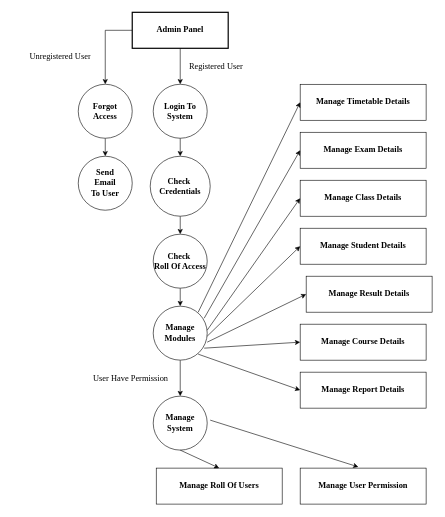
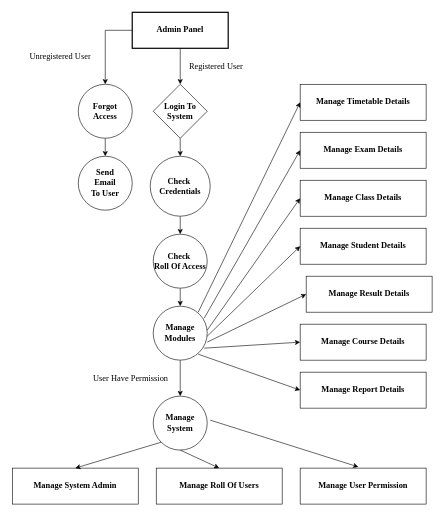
  <mxCell id="0" />
  <mxCell id="1" parent="0" />
  <mxCell id="2" style="edgeStyle=orthogonalEdgeStyle;rounded=0;orthogonalLoop=1;jettySize=auto;html=1;entryX=0.5;entryY=0;entryDx=0;entryDy=0;fontFamily=Tahoma;fontSize=14;" edge="1" parent="1" source="4" target="6"><mxGeometry relative="1" as="geometry"><Array as="points"><mxPoint x="175" y="50" /></Array></mxGeometry></mxCell>
  <mxCell id="3" style="edgeStyle=orthogonalEdgeStyle;rounded=0;orthogonalLoop=1;jettySize=auto;html=1;exitX=0.5;exitY=1;exitDx=0;exitDy=0;fontFamily=Tahoma;fontSize=14;entryX=0.5;entryY=0;entryDx=0;entryDy=0;" edge="1" parent="1" source="4" target="9"><mxGeometry relative="1" as="geometry"><mxPoint x="310" y="140" as="targetPoint" /></mxGeometry></mxCell>
  <mxCell id="4" value="&lt;b&gt;Admin Panel&lt;/b&gt;" style="rounded=0;whiteSpace=wrap;html=1;fontFamily=Tahoma;fontSize=14;strokeWidth=2;" vertex="1" parent="1"><mxGeometry x="220" y="20" width="160" height="60" as="geometry" /></mxCell>
  <mxCell id="5" style="edgeStyle=orthogonalEdgeStyle;rounded=0;orthogonalLoop=1;jettySize=auto;html=1;exitX=0.5;exitY=1;exitDx=0;exitDy=0;entryX=0.5;entryY=0;entryDx=0;entryDy=0;fontFamily=Tahoma;fontSize=14;" edge="1" parent="1" source="6" target="7"><mxGeometry relative="1" as="geometry" /></mxCell>
  <mxCell id="6" value="&lt;b&gt;Forgot&lt;br&gt;Access&lt;/b&gt;" style="ellipse;whiteSpace=wrap;html=1;aspect=fixed;fontFamily=Tahoma;fontSize=14;" vertex="1" parent="1"><mxGeometry x="130" y="140" width="90" height="90" as="geometry" /></mxCell>
  <mxCell id="7" value="&lt;b&gt;Send &lt;br&gt;Email&lt;br&gt;To User&lt;/b&gt;" style="ellipse;whiteSpace=wrap;html=1;aspect=fixed;fontFamily=Tahoma;fontSize=14;" vertex="1" parent="1"><mxGeometry x="130" y="260" width="90" height="90" as="geometry" /></mxCell>
  <mxCell id="8" style="edgeStyle=orthogonalEdgeStyle;rounded=0;orthogonalLoop=1;jettySize=auto;html=1;exitX=0.5;exitY=1;exitDx=0;exitDy=0;entryX=0.5;entryY=0;entryDx=0;entryDy=0;fontFamily=Tahoma;fontSize=14;" edge="1" parent="1" source="9" target="11"><mxGeometry relative="1" as="geometry" /></mxCell>
- <mxCell id="9" value="&lt;b&gt;Login To System&lt;/b&gt;" style="ellipse;whiteSpace=wrap;html=1;aspect=fixed;fontFamily=Tahoma;fontSize=14;" vertex="1" parent="1"><mxGeometry x="255" y="140" width="90" height="90" as="geometry" /></mxCell>
+ <mxCell id="9" value="&lt;b&gt;Login To System&lt;/b&gt;" style="rhombus;whiteSpace=wrap;html=1;aspect=fixed;fontFamily=Tahoma;fontSize=14;" vertex="1" parent="1"><mxGeometry x="255" y="140" width="90" height="90" as="geometry" /></mxCell>
  <mxCell id="10" style="edgeStyle=orthogonalEdgeStyle;rounded=0;orthogonalLoop=1;jettySize=auto;html=1;exitX=0.5;exitY=1;exitDx=0;exitDy=0;entryX=0.5;entryY=0;entryDx=0;entryDy=0;fontFamily=Tahoma;fontSize=14;" edge="1" parent="1" source="11" target="13"><mxGeometry relative="1" as="geometry" /></mxCell>
  <mxCell id="11" value="&lt;b&gt;Check&amp;nbsp;&lt;br&gt;Credentials&lt;/b&gt;" style="ellipse;whiteSpace=wrap;html=1;aspect=fixed;fontFamily=Tahoma;fontSize=14;" vertex="1" parent="1"><mxGeometry x="250" y="260" width="100" height="100" as="geometry" /></mxCell>
  <mxCell id="12" style="edgeStyle=orthogonalEdgeStyle;rounded=0;orthogonalLoop=1;jettySize=auto;html=1;exitX=0.5;exitY=1;exitDx=0;exitDy=0;entryX=0.5;entryY=0;entryDx=0;entryDy=0;fontFamily=Tahoma;fontSize=14;" edge="1" parent="1" source="13" target="15"><mxGeometry relative="1" as="geometry" /></mxCell>
  <mxCell id="13" value="&lt;b&gt;Check&amp;nbsp;&lt;br&gt;Roll Of Access&lt;/b&gt;" style="ellipse;whiteSpace=wrap;html=1;aspect=fixed;fontFamily=Tahoma;fontSize=14;" vertex="1" parent="1"><mxGeometry x="255" y="390" width="90" height="90" as="geometry" /></mxCell>
  <mxCell id="14" style="edgeStyle=orthogonalEdgeStyle;rounded=0;orthogonalLoop=1;jettySize=auto;html=1;exitX=0.5;exitY=1;exitDx=0;exitDy=0;entryX=0.5;entryY=0;entryDx=0;entryDy=0;fontFamily=Tahoma;fontSize=14;" edge="1" parent="1" source="15" target="23"><mxGeometry relative="1" as="geometry" /></mxCell>
  <mxCell id="15" value="&lt;b&gt;Manage Modules&lt;/b&gt;" style="ellipse;whiteSpace=wrap;html=1;aspect=fixed;fontFamily=Tahoma;fontSize=14;" vertex="1" parent="1"><mxGeometry x="255" y="510" width="90" height="90" as="geometry" /></mxCell>
  <mxCell id="16" value="&lt;b&gt;Manage Timetable Details&lt;/b&gt;" style="rounded=0;whiteSpace=wrap;html=1;fontFamily=Tahoma;fontSize=14;" vertex="1" parent="1"><mxGeometry x="500" y="140" width="210" height="60" as="geometry" /></mxCell>
  <mxCell id="17" value="&lt;b&gt;Manage Exam Details&lt;/b&gt;" style="rounded=0;whiteSpace=wrap;html=1;fontFamily=Tahoma;fontSize=14;" vertex="1" parent="1"><mxGeometry x="500" y="220" width="210" height="60" as="geometry" /></mxCell>
  <mxCell id="18" value="&lt;b&gt;Manage Class Details&lt;/b&gt;" style="rounded=0;whiteSpace=wrap;html=1;fontFamily=Tahoma;fontSize=14;" vertex="1" parent="1"><mxGeometry x="500" y="300" width="210" height="60" as="geometry" /></mxCell>
  <mxCell id="19" value="&lt;b&gt;Manage Student Details&lt;/b&gt;" style="rounded=0;whiteSpace=wrap;html=1;fontFamily=Tahoma;fontSize=14;" vertex="1" parent="1"><mxGeometry x="500" y="380" width="210" height="60" as="geometry" /></mxCell>
  <mxCell id="20" value="&lt;b&gt;Manage Result Details&lt;/b&gt;" style="rounded=0;whiteSpace=wrap;html=1;fontFamily=Tahoma;fontSize=14;" vertex="1" parent="1"><mxGeometry x="510" y="460" width="210" height="60" as="geometry" /></mxCell>
  <mxCell id="21" value="&lt;b&gt;Manage Course Details&lt;/b&gt;" style="rounded=0;whiteSpace=wrap;html=1;fontFamily=Tahoma;fontSize=14;" vertex="1" parent="1"><mxGeometry x="500" y="540" width="210" height="60" as="geometry" /></mxCell>
  <mxCell id="22" value="&lt;b&gt;Manage Report Details&lt;/b&gt;" style="rounded=0;whiteSpace=wrap;html=1;fontFamily=Tahoma;fontSize=14;" vertex="1" parent="1"><mxGeometry x="500" y="620" width="210" height="60" as="geometry" /></mxCell>
  <mxCell id="23" value="&lt;b&gt;Manage System&lt;/b&gt;" style="ellipse;whiteSpace=wrap;html=1;aspect=fixed;fontFamily=Tahoma;fontSize=14;" vertex="1" parent="1"><mxGeometry x="255" y="660" width="90" height="90" as="geometry" /></mxCell>
  <mxCell id="24" value="&lt;b&gt;Manage User Permission&lt;/b&gt;" style="rounded=0;whiteSpace=wrap;html=1;fontFamily=Tahoma;fontSize=14;" vertex="1" parent="1"><mxGeometry x="500" y="780" width="210" height="60" as="geometry" /></mxCell>
  <mxCell id="25" value="&lt;b&gt;Manage Roll Of Users&lt;/b&gt;" style="rounded=0;whiteSpace=wrap;html=1;fontFamily=Tahoma;fontSize=14;" vertex="1" parent="1"><mxGeometry x="260" y="780" width="210" height="60" as="geometry" /></mxCell>
+ <mxCell id="26" value="&lt;b&gt;Manage System Admin&lt;/b&gt;" style="rounded=0;whiteSpace=wrap;html=1;fontFamily=Tahoma;fontSize=14;" vertex="1" parent="1"><mxGeometry x="20" y="780" width="210" height="60" as="geometry" /></mxCell>
  <mxCell id="27" style="edgeStyle=orthogonalEdgeStyle;rounded=0;orthogonalLoop=1;jettySize=auto;html=1;exitX=0.5;exitY=1;exitDx=0;exitDy=0;fontFamily=Tahoma;fontSize=14;" edge="1" parent="1" source="4" target="4"><mxGeometry relative="1" as="geometry" /></mxCell>
  <mxCell id="28" value="" style="endArrow=classic;html=1;rounded=0;fontFamily=Tahoma;fontSize=14;entryX=0;entryY=0.5;entryDx=0;entryDy=0;" edge="1" parent="1" target="16"><mxGeometry width="50" height="50" relative="1" as="geometry"><mxPoint x="330" y="520" as="sourcePoint" /><mxPoint x="380" y="470" as="targetPoint" /></mxGeometry></mxCell>
  <mxCell id="29" value="" style="endArrow=classic;html=1;rounded=0;fontFamily=Tahoma;fontSize=14;entryX=0;entryY=0.5;entryDx=0;entryDy=0;" edge="1" parent="1" target="17"><mxGeometry width="50" height="50" relative="1" as="geometry"><mxPoint x="340" y="530" as="sourcePoint" /><mxPoint x="510" y="180" as="targetPoint" /></mxGeometry></mxCell>
  <mxCell id="30" value="" style="endArrow=classic;html=1;rounded=0;fontFamily=Tahoma;fontSize=14;entryX=0;entryY=0.5;entryDx=0;entryDy=0;" edge="1" parent="1" target="18"><mxGeometry width="50" height="50" relative="1" as="geometry"><mxPoint x="345" y="550" as="sourcePoint" /><mxPoint x="505" y="270" as="targetPoint" /></mxGeometry></mxCell>
  <mxCell id="31" value="" style="endArrow=classic;html=1;rounded=0;fontFamily=Tahoma;fontSize=14;entryX=0;entryY=0.5;entryDx=0;entryDy=0;" edge="1" parent="1" target="19"><mxGeometry width="50" height="50" relative="1" as="geometry"><mxPoint x="345" y="560" as="sourcePoint" /><mxPoint x="500" y="340" as="targetPoint" /></mxGeometry></mxCell>
  <mxCell id="32" value="" style="endArrow=classic;html=1;rounded=0;fontFamily=Tahoma;fontSize=14;entryX=0;entryY=0.5;entryDx=0;entryDy=0;" edge="1" parent="1" target="20"><mxGeometry width="50" height="50" relative="1" as="geometry"><mxPoint x="345" y="570" as="sourcePoint" /><mxPoint x="500" y="420" as="targetPoint" /></mxGeometry></mxCell>
  <mxCell id="33" value="" style="endArrow=classic;html=1;rounded=0;fontFamily=Tahoma;fontSize=14;entryX=0;entryY=0.5;entryDx=0;entryDy=0;" edge="1" parent="1" target="21"><mxGeometry width="50" height="50" relative="1" as="geometry"><mxPoint x="340" y="580" as="sourcePoint" /><mxPoint x="495" y="500" as="targetPoint" /></mxGeometry></mxCell>
  <mxCell id="34" value="" style="endArrow=classic;html=1;rounded=0;fontFamily=Tahoma;fontSize=14;entryX=0;entryY=0.5;entryDx=0;entryDy=0;" edge="1" parent="1" target="22"><mxGeometry width="50" height="50" relative="1" as="geometry"><mxPoint x="330" y="590" as="sourcePoint" /><mxPoint x="490" y="580" as="targetPoint" /></mxGeometry></mxCell>
  <mxCell id="35" value="" style="endArrow=classic;html=1;rounded=0;fontFamily=Tahoma;fontSize=14;entryX=0.5;entryY=0;entryDx=0;entryDy=0;exitX=0.5;exitY=1;exitDx=0;exitDy=0;" edge="1" parent="1" target="25"><mxGeometry width="50" height="50" relative="1" as="geometry"><mxPoint x="300" y="750" as="sourcePoint" /><mxPoint x="370" y="710" as="targetPoint" /></mxGeometry></mxCell>
+ <mxCell id="36" value="" style="endArrow=classic;html=1;rounded=0;fontFamily=Tahoma;fontSize=14;entryX=0.5;entryY=0;entryDx=0;entryDy=0;exitX=0;exitY=1;exitDx=0;exitDy=0;" edge="1" parent="1" source="23" target="26"><mxGeometry width="50" height="50" relative="1" as="geometry"><mxPoint x="185" y="690" as="sourcePoint" /><mxPoint x="250" y="720" as="targetPoint" /></mxGeometry></mxCell>
  <mxCell id="37" value="" style="endArrow=classic;html=1;rounded=0;fontFamily=Tahoma;fontSize=14;entryX=0.462;entryY=-0.033;entryDx=0;entryDy=0;entryPerimeter=0;" edge="1" parent="1" target="24"><mxGeometry width="50" height="50" relative="1" as="geometry"><mxPoint x="350" y="700" as="sourcePoint" /><mxPoint x="600" y="750" as="targetPoint" /></mxGeometry></mxCell>
  <mxCell id="38" value="&lt;h1&gt;&lt;span style=&quot;font-size: 14px; font-weight: 400; text-align: center;&quot;&gt;&lt;font color=&quot;#000000&quot;&gt;Registered User&lt;/font&gt;&lt;/span&gt;&lt;br&gt;&lt;/h1&gt;" style="text;html=1;strokeColor=none;fillColor=none;spacing=5;spacingTop=-20;whiteSpace=wrap;overflow=hidden;rounded=0;fontFamily=Tahoma;fontSize=14;fontColor=#808080;" vertex="1" parent="1"><mxGeometry x="310" y="80" width="190" height="40" as="geometry" /></mxCell>
  <mxCell id="39" value="&lt;h1&gt;&lt;span style=&quot;font-size: 14px; font-weight: 400; text-align: center;&quot;&gt;&lt;font color=&quot;#000000&quot;&gt;Unregistered User&lt;/font&gt;&lt;/span&gt;&lt;br&gt;&lt;/h1&gt;" style="text;html=1;strokeColor=none;fillColor=none;spacing=5;spacingTop=-20;whiteSpace=wrap;overflow=hidden;rounded=0;fontFamily=Tahoma;fontSize=14;fontColor=#808080;" vertex="1" parent="1"><mxGeometry x="44" y="63" width="190" height="40" as="geometry" /></mxCell>
  <mxCell id="40" value="&lt;h1&gt;&lt;span style=&quot;font-size: 14px; font-weight: 400; text-align: center;&quot;&gt;&lt;font color=&quot;#000000&quot;&gt;User Have Permission&lt;/font&gt;&lt;/span&gt;&lt;br&gt;&lt;/h1&gt;" style="text;html=1;strokeColor=none;fillColor=none;spacing=5;spacingTop=-20;whiteSpace=wrap;overflow=hidden;rounded=0;fontFamily=Tahoma;fontSize=14;fontColor=#808080;" vertex="1" parent="1"><mxGeometry x="150" y="600" width="190" height="40" as="geometry" /></mxCell>
